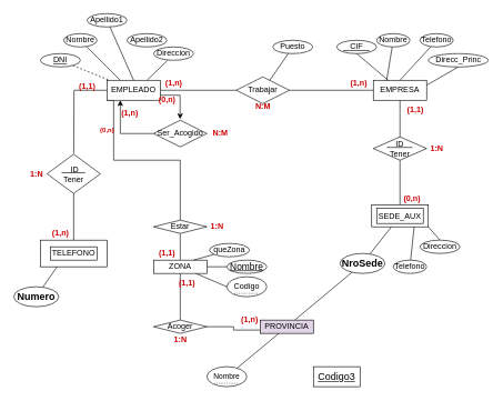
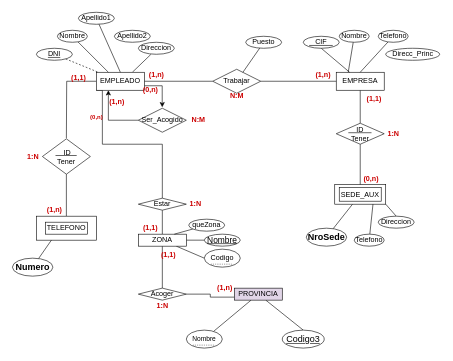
  <mxCell id="0" />
  <mxCell id="1" parent="0" />
  <mxCell id="2" value="" style="edgeStyle=none;rounded=0;orthogonalLoop=1;jettySize=auto;html=1;endArrow=none;endFill=0;" parent="1" source="4" target="20" edge="1"><mxGeometry relative="1" as="geometry" /></mxCell>
- <mxCell id="3" style="edgeStyle=none;rounded=0;orthogonalLoop=1;jettySize=auto;html=1;exitX=1;exitY=0.25;exitDx=0;exitDy=0;entryX=0.5;entryY=1;entryDx=0;entryDy=0;endArrow=none;endFill=0;" parent="1" source="4" target="41" edge="1"><mxGeometry relative="1" as="geometry" /></mxCell>
  <mxCell id="4" value="EMPRESA" style="rounded=0;whiteSpace=wrap;html=1;" parent="1" vertex="1"><mxGeometry x="560" y="120" width="80" height="30" as="geometry" /></mxCell>
  <mxCell id="5" value="" style="edgeStyle=orthogonalEdgeStyle;rounded=0;orthogonalLoop=1;jettySize=auto;html=1;endArrow=none;endFill=0;" parent="1" source="10" target="12" edge="1"><mxGeometry relative="1" as="geometry" /></mxCell>
  <mxCell id="6" style="edgeStyle=orthogonalEdgeStyle;rounded=0;orthogonalLoop=1;jettySize=auto;html=1;exitX=1;exitY=0.75;exitDx=0;exitDy=0;entryX=0.498;entryY=-0.041;entryDx=0;entryDy=0;entryPerimeter=0;endArrow=classic;endFill=1;" parent="1" source="10" target="14" edge="1"><mxGeometry relative="1" as="geometry" /></mxCell>
  <mxCell id="7" style="edgeStyle=orthogonalEdgeStyle;rounded=0;orthogonalLoop=1;jettySize=auto;html=1;exitX=0;exitY=0.5;exitDx=0;exitDy=0;endArrow=none;endFill=0;" parent="1" source="10" edge="1"><mxGeometry relative="1" as="geometry"><mxPoint x="110" y="230" as="targetPoint" /></mxGeometry></mxCell>
  <mxCell id="8" style="edgeStyle=none;rounded=0;orthogonalLoop=1;jettySize=auto;html=1;exitX=0.75;exitY=0;exitDx=0;exitDy=0;entryX=0.346;entryY=1.018;entryDx=0;entryDy=0;entryPerimeter=0;endArrow=none;endFill=0;" parent="1" source="10" target="32" edge="1"><mxGeometry relative="1" as="geometry" /></mxCell>
  <mxCell id="9" style="edgeStyle=orthogonalEdgeStyle;rounded=0;orthogonalLoop=1;jettySize=auto;html=1;exitX=0;exitY=1;exitDx=0;exitDy=0;endArrow=none;endFill=0;" parent="1" source="10" edge="1"><mxGeometry relative="1" as="geometry"><mxPoint x="270" y="330" as="targetPoint" /><Array as="points"><mxPoint x="170" y="150" /><mxPoint x="170" y="240" /><mxPoint x="270" y="240" /></Array></mxGeometry></mxCell>
  <mxCell id="10" value="EMPLEADO" style="rounded=0;whiteSpace=wrap;html=1;" parent="1" vertex="1"><mxGeometry x="160" y="120" width="80" height="30" as="geometry" /></mxCell>
  <mxCell id="11" style="edgeStyle=orthogonalEdgeStyle;rounded=0;orthogonalLoop=1;jettySize=auto;html=1;entryX=0;entryY=0.5;entryDx=0;entryDy=0;endArrow=none;endFill=0;" parent="1" source="12" target="4" edge="1"><mxGeometry relative="1" as="geometry" /></mxCell>
  <mxCell id="12" value="Trabajar" style="rhombus;whiteSpace=wrap;html=1;" parent="1" vertex="1"><mxGeometry x="354" y="115" width="80" height="40" as="geometry" /></mxCell>
  <mxCell id="13" style="edgeStyle=orthogonalEdgeStyle;rounded=0;orthogonalLoop=1;jettySize=auto;html=1;exitX=0;exitY=0.5;exitDx=0;exitDy=0;entryX=0.25;entryY=1;entryDx=0;entryDy=0;endArrow=classic;endFill=1;" parent="1" source="14" target="10" edge="1"><mxGeometry relative="1" as="geometry" /></mxCell>
  <mxCell id="14" value="Ser_Acogido" style="rhombus;whiteSpace=wrap;html=1;" parent="1" vertex="1"><mxGeometry x="230" y="180" width="80" height="40" as="geometry" /></mxCell>
  <mxCell id="15" style="rounded=0;orthogonalLoop=1;jettySize=auto;html=1;entryX=0.5;entryY=0;entryDx=0;entryDy=0;endArrow=none;endFill=0;" parent="1" source="16" target="17" edge="1"><mxGeometry relative="1" as="geometry" /></mxCell>
  <mxCell id="16" value="&lt;u&gt;&amp;nbsp; &amp;nbsp; ID&amp;nbsp; &amp;nbsp;&lt;/u&gt;&lt;br&gt;Tener" style="rhombus;whiteSpace=wrap;html=1;" parent="1" vertex="1"><mxGeometry x="70" y="231" width="80" height="59" as="geometry" /></mxCell>
  <mxCell id="17" value="" style="rounded=0;whiteSpace=wrap;html=1;" parent="1" vertex="1"><mxGeometry x="60" y="360" width="100" height="40" as="geometry" /></mxCell>
  <mxCell id="18" value="TELEFONO" style="rounded=0;whiteSpace=wrap;html=1;" parent="1" vertex="1"><mxGeometry x="75" y="370" width="70" height="20" as="geometry" /></mxCell>
  <mxCell id="19" value="" style="edgeStyle=none;rounded=0;orthogonalLoop=1;jettySize=auto;html=1;endArrow=none;endFill=0;" parent="1" source="20" target="22" edge="1"><mxGeometry relative="1" as="geometry" /></mxCell>
  <mxCell id="20" value="&lt;u&gt;&amp;nbsp; &amp;nbsp; ID&amp;nbsp; &amp;nbsp;&amp;nbsp;&lt;/u&gt;&lt;br&gt;Tener" style="rhombus;whiteSpace=wrap;html=1;rounded=0;" parent="1" vertex="1"><mxGeometry x="560" y="205" width="80" height="35" as="geometry" /></mxCell>
  <mxCell id="21" style="edgeStyle=none;rounded=0;orthogonalLoop=1;jettySize=auto;html=1;endArrow=none;endFill=0;" parent="1" source="22" target="42" edge="1"><mxGeometry relative="1" as="geometry" /></mxCell>
  <mxCell id="22" value="" style="whiteSpace=wrap;html=1;rounded=0;" parent="1" vertex="1"><mxGeometry x="557.5" y="307.5" width="85" height="32.5" as="geometry" /></mxCell>
  <mxCell id="23" value="SEDE_AUX" style="whiteSpace=wrap;html=1;rounded=0;" parent="1" vertex="1"><mxGeometry x="565" y="312.5" width="70" height="22.5" as="geometry" /></mxCell>
  <mxCell id="24" style="edgeStyle=none;rounded=0;orthogonalLoop=1;jettySize=auto;html=1;endArrow=none;endFill=0;dashed=1;" parent="1" source="25" target="10" edge="1"><mxGeometry relative="1" as="geometry" /></mxCell>
  <mxCell id="25" value="&lt;u&gt;&lt;font style=&quot;font-size: 12px&quot;&gt;DNI&lt;/font&gt;&lt;/u&gt;" style="ellipse;whiteSpace=wrap;html=1;" parent="1" vertex="1"><mxGeometry x="60" y="80" width="60" height="20" as="geometry" /></mxCell>
  <mxCell id="26" style="edgeStyle=none;rounded=0;orthogonalLoop=1;jettySize=auto;html=1;entryX=0.25;entryY=0;entryDx=0;entryDy=0;endArrow=none;endFill=0;" parent="1" source="27" target="10" edge="1"><mxGeometry relative="1" as="geometry" /></mxCell>
  <mxCell id="27" value="Nombre" style="ellipse;whiteSpace=wrap;html=1;" parent="1" vertex="1"><mxGeometry x="95" y="50" width="50" height="20" as="geometry" /></mxCell>
  <mxCell id="28" style="edgeStyle=none;rounded=0;orthogonalLoop=1;jettySize=auto;html=1;entryX=0.5;entryY=0;entryDx=0;entryDy=0;endArrow=none;endFill=0;" parent="1" source="29" target="10" edge="1"><mxGeometry relative="1" as="geometry" /></mxCell>
  <mxCell id="29" value="Apellido1" style="ellipse;whiteSpace=wrap;html=1;" parent="1" vertex="1"><mxGeometry x="130" y="20" width="60" height="20" as="geometry" /></mxCell>
  <mxCell id="30" value="Apellido2" style="ellipse;whiteSpace=wrap;html=1;" parent="1" vertex="1"><mxGeometry x="190" y="50" width="60" height="20" as="geometry" /></mxCell>
  <mxCell id="31" style="edgeStyle=none;rounded=0;orthogonalLoop=1;jettySize=auto;html=1;exitX=0.5;exitY=1;exitDx=0;exitDy=0;endArrow=none;endFill=0;" parent="1" source="30" target="30" edge="1"><mxGeometry relative="1" as="geometry" /></mxCell>
  <mxCell id="32" value="Direccion" style="ellipse;whiteSpace=wrap;html=1;" parent="1" vertex="1"><mxGeometry x="230" y="70" width="60" height="20" as="geometry" /></mxCell>
  <mxCell id="33" style="edgeStyle=none;rounded=0;orthogonalLoop=1;jettySize=auto;html=1;endArrow=none;endFill=0;" parent="1" source="34" target="12" edge="1"><mxGeometry relative="1" as="geometry" /></mxCell>
  <mxCell id="34" value="Puesto" style="ellipse;whiteSpace=wrap;html=1;" parent="1" vertex="1"><mxGeometry x="409" y="60" width="60" height="20" as="geometry" /></mxCell>
  <mxCell id="35" style="edgeStyle=none;rounded=0;orthogonalLoop=1;jettySize=auto;html=1;exitX=0.5;exitY=1;exitDx=0;exitDy=0;endArrow=none;endFill=0;" parent="1" source="36" target="4" edge="1"><mxGeometry relative="1" as="geometry" /></mxCell>
  <mxCell id="36" value="&lt;u&gt;&amp;nbsp; &amp;nbsp;CIF&amp;nbsp; &amp;nbsp;&lt;/u&gt;" style="ellipse;whiteSpace=wrap;html=1;" parent="1" vertex="1"><mxGeometry x="505" y="60" width="60" height="20" as="geometry" /></mxCell>
  <mxCell id="37" style="edgeStyle=none;rounded=0;orthogonalLoop=1;jettySize=auto;html=1;entryX=0.25;entryY=0;entryDx=0;entryDy=0;endArrow=none;endFill=0;" parent="1" source="38" target="4" edge="1"><mxGeometry relative="1" as="geometry" /></mxCell>
  <mxCell id="38" value="Nombre" style="ellipse;whiteSpace=wrap;html=1;" parent="1" vertex="1"><mxGeometry x="565" y="50" width="50" height="20" as="geometry" /></mxCell>
  <mxCell id="39" style="edgeStyle=none;rounded=0;orthogonalLoop=1;jettySize=auto;html=1;entryX=0.5;entryY=0;entryDx=0;entryDy=0;endArrow=none;endFill=0;" parent="1" source="40" target="4" edge="1"><mxGeometry relative="1" as="geometry" /></mxCell>
  <mxCell id="40" value="Telefono" style="ellipse;whiteSpace=wrap;html=1;" parent="1" vertex="1"><mxGeometry x="630" y="50" width="50" height="20" as="geometry" /></mxCell>
  <mxCell id="41" value="Direcc_Princ" style="ellipse;whiteSpace=wrap;html=1;" parent="1" vertex="1"><mxGeometry x="642.5" y="80" width="90" height="20" as="geometry" /></mxCell>
  <mxCell id="42" value="&lt;b&gt;&lt;font style=&quot;font-size: 15px&quot;&gt;NroSede&lt;/font&gt;&lt;/b&gt;" style="ellipse;whiteSpace=wrap;html=1;" parent="1" vertex="1"><mxGeometry x="510" y="380" width="67.5" height="30" as="geometry" /></mxCell>
  <mxCell id="43" style="edgeStyle=none;rounded=0;orthogonalLoop=1;jettySize=auto;html=1;entryX=0.75;entryY=1;entryDx=0;entryDy=0;endArrow=none;endFill=0;" parent="1" source="44" target="22" edge="1"><mxGeometry relative="1" as="geometry" /></mxCell>
  <mxCell id="44" value="Telefono" style="ellipse;whiteSpace=wrap;html=1;" parent="1" vertex="1"><mxGeometry x="590" y="390" width="50" height="20" as="geometry" /></mxCell>
  <mxCell id="45" style="edgeStyle=none;rounded=0;orthogonalLoop=1;jettySize=auto;html=1;exitX=0.5;exitY=0;exitDx=0;exitDy=0;entryX=1;entryY=1;entryDx=0;entryDy=0;endArrow=none;endFill=0;" parent="1" source="46" target="22" edge="1"><mxGeometry relative="1" as="geometry" /></mxCell>
  <mxCell id="46" value="Direccion" style="ellipse;whiteSpace=wrap;html=1;" parent="1" vertex="1"><mxGeometry x="630" y="360" width="60" height="20" as="geometry" /></mxCell>
  <mxCell id="47" style="edgeStyle=none;rounded=0;orthogonalLoop=1;jettySize=auto;html=1;entryX=0.25;entryY=1;entryDx=0;entryDy=0;endArrow=none;endFill=0;" parent="1" source="48" target="17" edge="1"><mxGeometry relative="1" as="geometry" /></mxCell>
  <mxCell id="48" value="&lt;b&gt;&lt;font style=&quot;font-size: 15px&quot;&gt;Numero&lt;/font&gt;&lt;/b&gt;" style="ellipse;whiteSpace=wrap;html=1;" parent="1" vertex="1"><mxGeometry x="20" y="430" width="67.5" height="30" as="geometry" /></mxCell>
  <mxCell id="49" style="edgeStyle=orthogonalEdgeStyle;rounded=0;orthogonalLoop=1;jettySize=auto;html=1;endArrow=none;endFill=0;" parent="1" source="50" target="54" edge="1"><mxGeometry relative="1" as="geometry" /></mxCell>
  <mxCell id="50" value="Estar" style="rhombus;whiteSpace=wrap;html=1;" parent="1" vertex="1"><mxGeometry x="230" y="330" width="80" height="20" as="geometry" /></mxCell>
  <mxCell id="51" value="" style="edgeStyle=orthogonalEdgeStyle;rounded=0;orthogonalLoop=1;jettySize=auto;html=1;endArrow=none;endFill=0;" parent="1" source="54" target="56" edge="1"><mxGeometry relative="1" as="geometry" /></mxCell>
  <mxCell id="52" style="rounded=0;orthogonalLoop=1;jettySize=auto;html=1;entryX=0;entryY=0.5;entryDx=0;entryDy=0;endArrow=none;endFill=0;" parent="1" source="54" target="63" edge="1"><mxGeometry relative="1" as="geometry" /></mxCell>
  <mxCell id="53" style="edgeStyle=none;rounded=0;orthogonalLoop=1;jettySize=auto;html=1;endArrow=none;endFill=0;" parent="1" source="54" target="62" edge="1"><mxGeometry relative="1" as="geometry" /></mxCell>
  <mxCell id="54" value="ZONA" style="rounded=0;whiteSpace=wrap;html=1;" parent="1" vertex="1"><mxGeometry x="230" y="390" width="80" height="20" as="geometry" /></mxCell>
  <mxCell id="55" style="edgeStyle=orthogonalEdgeStyle;rounded=0;orthogonalLoop=1;jettySize=auto;html=1;endArrow=none;endFill=0;entryX=0;entryY=0.75;entryDx=0;entryDy=0;" parent="1" source="56" target="59" edge="1"><mxGeometry relative="1" as="geometry"><mxPoint x="360" y="510" as="targetPoint" /></mxGeometry></mxCell>
  <mxCell id="56" value="Acoger" style="rhombus;whiteSpace=wrap;html=1;rounded=0;" parent="1" vertex="1"><mxGeometry x="230" y="480" width="80" height="20" as="geometry" /></mxCell>
  <mxCell id="57" style="edgeStyle=none;rounded=0;orthogonalLoop=1;jettySize=auto;html=1;endArrow=none;endFill=0;" parent="1" source="59" target="65" edge="1"><mxGeometry relative="1" as="geometry" /></mxCell>
- <mxCell id="58" style="edgeStyle=none;rounded=0;orthogonalLoop=1;jettySize=auto;html=1;endArrow=none;endFill=0;" parent="1" source="59" target="42" edge="1"><mxGeometry relative="1" as="geometry" /></mxCell>
+ <mxCell id="58" style="edgeStyle=none;rounded=0;orthogonalLoop=1;jettySize=auto;html=1;entryX=0.5;entryY=0;entryDx=0;entryDy=0;endArrow=none;endFill=0;" parent="1" source="59" target="67" edge="1"><mxGeometry relative="1" as="geometry" /></mxCell>
  <mxCell id="59" value="PROVINCIA" style="rounded=0;whiteSpace=wrap;html=1;fillColor=#e1d5e7;" parent="1" vertex="1"><mxGeometry x="390" y="480" width="80" height="20" as="geometry" /></mxCell>
  <mxCell id="60" style="edgeStyle=none;rounded=0;orthogonalLoop=1;jettySize=auto;html=1;entryX=0.75;entryY=0;entryDx=0;entryDy=0;endArrow=none;endFill=0;" parent="1" source="61" target="54" edge="1"><mxGeometry relative="1" as="geometry" /></mxCell>
  <mxCell id="61" value="queZona" style="ellipse;whiteSpace=wrap;html=1;" parent="1" vertex="1"><mxGeometry x="314" y="365" width="60" height="20" as="geometry" /></mxCell>
  <mxCell id="62" value="&lt;u&gt;&lt;font style=&quot;font-size: 14px&quot;&gt;Nombre&lt;/font&gt;&lt;/u&gt;" style="ellipse;whiteSpace=wrap;html=1;" parent="1" vertex="1"><mxGeometry x="340" y="390" width="60" height="20" as="geometry" /></mxCell>
  <mxCell id="63" value="Codigo" style="ellipse;whiteSpace=wrap;html=1;" parent="1" vertex="1"><mxGeometry x="340" y="415" width="60" height="30" as="geometry" /></mxCell>
  <mxCell id="64" value="" style="endArrow=none;html=1;rounded=0;edgeStyle=orthogonalEdgeStyle;dashed=1;dashPattern=1 2;" parent="1" edge="1"><mxGeometry width="50" height="50" relative="1" as="geometry"><mxPoint x="351.98" y="440" as="sourcePoint" /><mxPoint x="388.01" y="440.03" as="targetPoint" /></mxGeometry></mxCell>
  <mxCell id="65" value="&lt;font style=&quot;font-size: 11px&quot;&gt;Nombre&lt;/font&gt;" style="ellipse;whiteSpace=wrap;html=1;" parent="1" vertex="1"><mxGeometry x="310" y="550" width="60" height="30" as="geometry" /></mxCell>
  <mxCell id="66" value="" style="endArrow=none;html=1;rounded=0;edgeStyle=orthogonalEdgeStyle;dashed=1;dashPattern=1 2;" parent="1" edge="1"><mxGeometry width="50" height="50" relative="1" as="geometry"><mxPoint x="321.98" y="575" as="sourcePoint" /><mxPoint x="358.01" y="575.03" as="targetPoint" /></mxGeometry></mxCell>
- <mxCell id="67" value="&lt;u&gt;&lt;font style=&quot;font-size: 15px&quot;&gt;Codigo3&lt;/font&gt;&lt;/u&gt;" style="whiteSpace=wrap;html=1;rounded=0;" parent="1" vertex="1"><mxGeometry x="470" y="550" width="70" height="30" as="geometry" /></mxCell>
+ <mxCell id="67" value="&lt;u&gt;&lt;font style=&quot;font-size: 15px&quot;&gt;Codigo3&lt;/font&gt;&lt;/u&gt;" style="ellipse;whiteSpace=wrap;html=1;" parent="1" vertex="1"><mxGeometry x="470" y="550" width="70" height="30" as="geometry" /></mxCell>
  <mxCell id="68" value="&lt;b&gt;&lt;font color=&quot;#cc0000&quot;&gt;(0,n)&lt;/font&gt;&lt;/b&gt;" style="text;html=1;align=center;verticalAlign=middle;resizable=0;points=[];autosize=1;strokeColor=none;fillColor=none;" parent="1" vertex="1"><mxGeometry x="230" y="140" width="40" height="20" as="geometry" /></mxCell>
  <mxCell id="69" value="&lt;b&gt;&lt;font color=&quot;#cc0000&quot;&gt;(1,n)&lt;/font&gt;&lt;/b&gt;" style="text;html=1;align=center;verticalAlign=middle;resizable=0;points=[];autosize=1;strokeColor=none;fillColor=none;" parent="1" vertex="1"><mxGeometry x="174" y="160" width="40" height="20" as="geometry" /></mxCell>
  <mxCell id="70" value="&lt;b&gt;&lt;font color=&quot;#cc0000&quot;&gt;(1,n)&lt;/font&gt;&lt;/b&gt;" style="text;html=1;align=center;verticalAlign=middle;resizable=0;points=[];autosize=1;strokeColor=none;fillColor=none;" parent="1" vertex="1"><mxGeometry x="240" y="115" width="40" height="20" as="geometry" /></mxCell>
  <mxCell id="71" value="&lt;b&gt;&lt;font color=&quot;#cc0000&quot;&gt;(1,n)&lt;/font&gt;&lt;/b&gt;" style="text;html=1;align=center;verticalAlign=middle;resizable=0;points=[];autosize=1;strokeColor=none;fillColor=none;" parent="1" vertex="1"><mxGeometry x="517.5" y="115" width="40" height="20" as="geometry" /></mxCell>
  <mxCell id="72" value="&lt;b&gt;&lt;font color=&quot;#cc0000&quot;&gt;N:M&lt;/font&gt;&lt;/b&gt;" style="text;html=1;align=center;verticalAlign=middle;resizable=0;points=[];autosize=1;strokeColor=none;fillColor=none;" parent="1" vertex="1"><mxGeometry x="374" y="150" width="40" height="20" as="geometry" /></mxCell>
  <mxCell id="73" value="&lt;b&gt;&lt;font color=&quot;#cc0000&quot;&gt;(1,1)&lt;/font&gt;&lt;/b&gt;" style="text;html=1;align=center;verticalAlign=middle;resizable=0;points=[];autosize=1;strokeColor=none;fillColor=none;" parent="1" vertex="1"><mxGeometry x="602.5" y="155" width="40" height="20" as="geometry" /></mxCell>
  <mxCell id="74" value="&lt;font color=&quot;#cc0000&quot;&gt;&lt;b&gt;1:N&lt;/b&gt;&lt;/font&gt;" style="text;html=1;align=center;verticalAlign=middle;resizable=0;points=[];autosize=1;strokeColor=none;fillColor=none;" parent="1" vertex="1"><mxGeometry x="640" y="212.5" width="30" height="20" as="geometry" /></mxCell>
  <mxCell id="75" value="&lt;b&gt;&lt;font color=&quot;#cc0000&quot;&gt;(0,n)&lt;/font&gt;&lt;/b&gt;" style="text;html=1;align=center;verticalAlign=middle;resizable=0;points=[];autosize=1;strokeColor=none;fillColor=none;" parent="1" vertex="1"><mxGeometry x="597.5" y="287.5" width="40" height="20" as="geometry" /></mxCell>
  <mxCell id="76" value="&lt;b&gt;&lt;font color=&quot;#cc0000&quot; style=&quot;font-size: 10px&quot;&gt;(0,n)&lt;/font&gt;&lt;/b&gt;" style="text;html=1;align=center;verticalAlign=middle;resizable=0;points=[];autosize=1;strokeColor=none;fillColor=none;" parent="1" vertex="1"><mxGeometry x="140" y="185" width="40" height="20" as="geometry" /></mxCell>
  <mxCell id="77" value="&lt;b&gt;&lt;font color=&quot;#cc0000&quot;&gt;(1,1)&lt;/font&gt;&lt;/b&gt;" style="text;html=1;align=center;verticalAlign=middle;resizable=0;points=[];autosize=1;strokeColor=none;fillColor=none;" parent="1" vertex="1"><mxGeometry x="230" y="370" width="40" height="20" as="geometry" /></mxCell>
  <mxCell id="78" value="&lt;font color=&quot;#cc0000&quot;&gt;&lt;b&gt;1:N&lt;/b&gt;&lt;/font&gt;" style="text;html=1;align=center;verticalAlign=middle;resizable=0;points=[];autosize=1;strokeColor=none;fillColor=none;" parent="1" vertex="1"><mxGeometry x="310" y="330" width="30" height="20" as="geometry" /></mxCell>
  <mxCell id="79" value="&lt;b&gt;&lt;font color=&quot;#cc0000&quot;&gt;(1,1)&lt;/font&gt;&lt;/b&gt;" style="text;html=1;align=center;verticalAlign=middle;resizable=0;points=[];autosize=1;strokeColor=none;fillColor=none;" parent="1" vertex="1"><mxGeometry x="260" y="415" width="40" height="20" as="geometry" /></mxCell>
  <mxCell id="80" value="&lt;b&gt;&lt;font color=&quot;#cc0000&quot;&gt;(1,n)&lt;/font&gt;&lt;/b&gt;" style="text;html=1;align=center;verticalAlign=middle;resizable=0;points=[];autosize=1;strokeColor=none;fillColor=none;" parent="1" vertex="1"><mxGeometry x="354" y="470" width="40" height="20" as="geometry" /></mxCell>
  <mxCell id="81" value="&lt;font color=&quot;#cc0000&quot;&gt;&lt;b&gt;1:N&lt;/b&gt;&lt;/font&gt;" style="text;html=1;align=center;verticalAlign=middle;resizable=0;points=[];autosize=1;strokeColor=none;fillColor=none;" parent="1" vertex="1"><mxGeometry x="255" y="500" width="30" height="20" as="geometry" /></mxCell>
  <mxCell id="82" value="&lt;font color=&quot;#cc0000&quot;&gt;&lt;b&gt;1:N&lt;/b&gt;&lt;/font&gt;" style="text;html=1;align=center;verticalAlign=middle;resizable=0;points=[];autosize=1;strokeColor=none;fillColor=none;" parent="1" vertex="1"><mxGeometry x="38.75" y="250.5" width="30" height="20" as="geometry" /></mxCell>
  <mxCell id="83" value="&lt;b&gt;&lt;font color=&quot;#cc0000&quot;&gt;(1,n)&lt;/font&gt;&lt;/b&gt;" style="text;html=1;align=center;verticalAlign=middle;resizable=0;points=[];autosize=1;strokeColor=none;fillColor=none;" parent="1" vertex="1"><mxGeometry x="70" y="340" width="40" height="20" as="geometry" /></mxCell>
  <mxCell id="84" value="&lt;b&gt;&lt;font color=&quot;#cc0000&quot;&gt;(1,1)&lt;/font&gt;&lt;/b&gt;" style="text;html=1;align=center;verticalAlign=middle;resizable=0;points=[];autosize=1;strokeColor=none;fillColor=none;" parent="1" vertex="1"><mxGeometry x="110" y="120" width="40" height="20" as="geometry" /></mxCell>
  <mxCell id="85" value="&lt;b&gt;&lt;font color=&quot;#cc0000&quot;&gt;N:M&lt;/font&gt;&lt;/b&gt;" style="text;html=1;align=center;verticalAlign=middle;resizable=0;points=[];autosize=1;strokeColor=none;fillColor=none;" parent="1" vertex="1"><mxGeometry x="310" y="190" width="40" height="20" as="geometry" /></mxCell>
